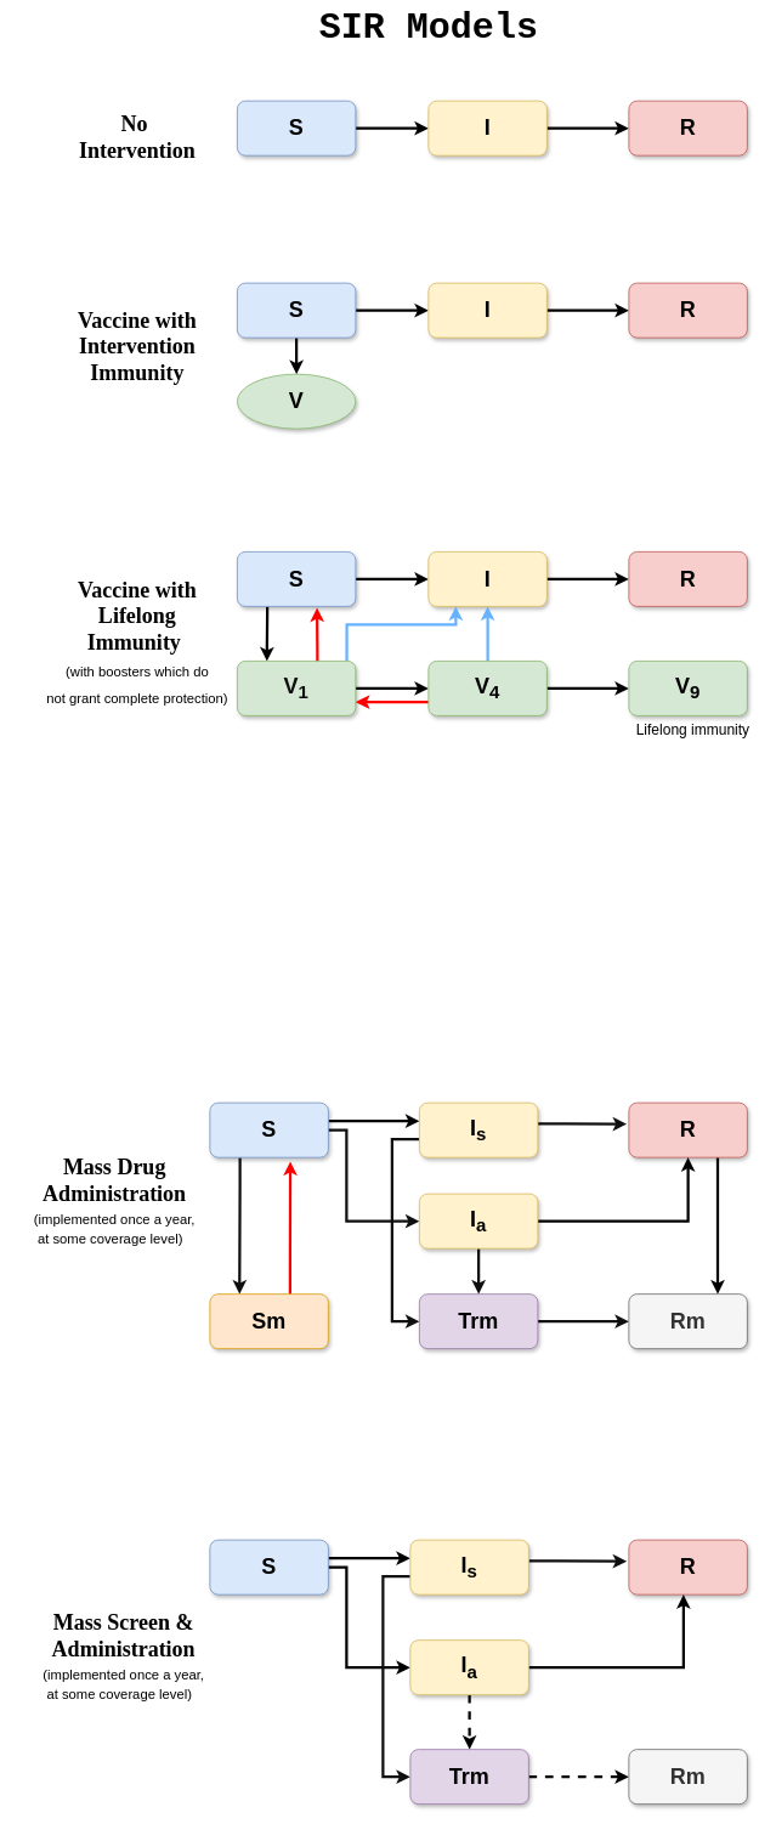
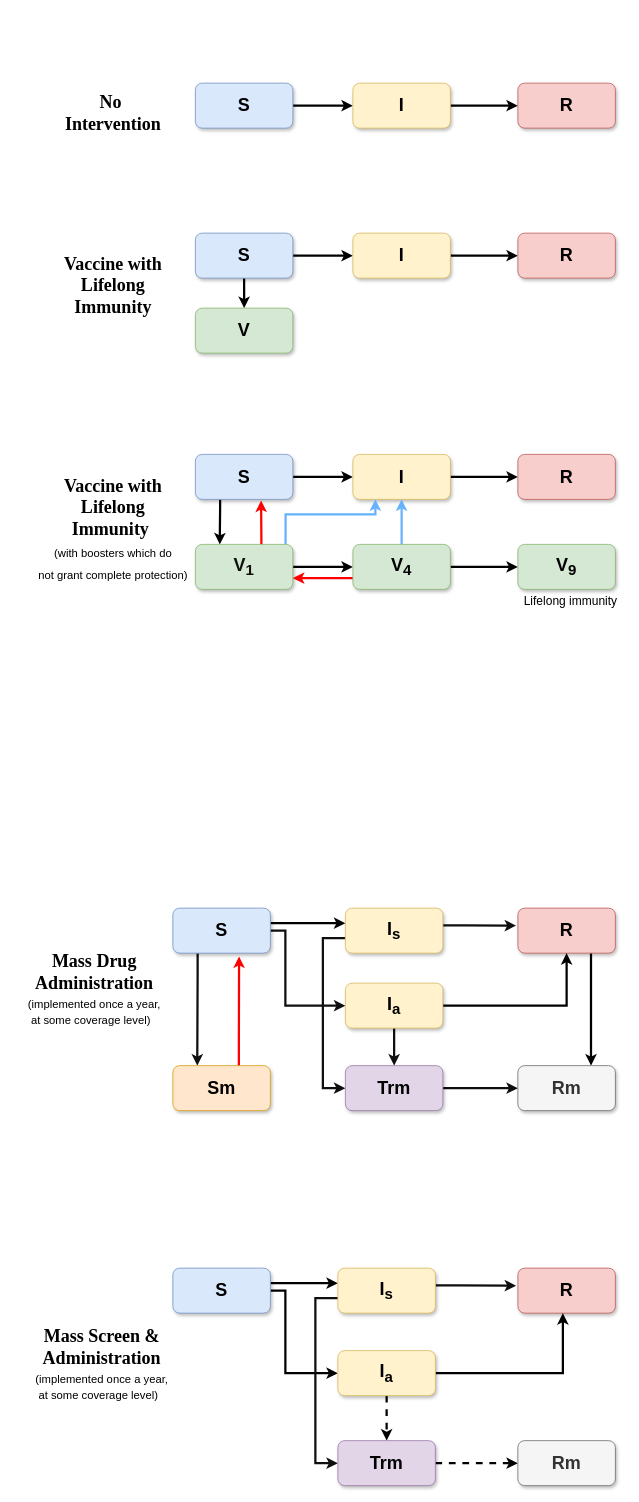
  <mxCell id="0" />
  <mxCell id="1" parent="0" />
  <mxCell id="2" style="edgeStyle=orthogonalEdgeStyle;rounded=0;orthogonalLoop=1;jettySize=auto;html=1;strokeWidth=3;" parent="1" source="3" target="5" edge="1"><mxGeometry relative="1" as="geometry" /></mxCell>
  <mxCell id="3" value="&lt;b&gt;&lt;font style=&quot;font-size: 24px&quot;&gt;S&lt;/font&gt;&lt;/b&gt;" style="rounded=1;whiteSpace=wrap;html=1;fillColor=#dae8fc;strokeColor=#6c8ebf;glass=0;shadow=1;sketch=0;" parent="1" vertex="1"><mxGeometry x="260" y="110" width="130" height="60" as="geometry" /></mxCell>
  <mxCell id="4" style="edgeStyle=orthogonalEdgeStyle;rounded=0;orthogonalLoop=1;jettySize=auto;html=1;entryX=0;entryY=0.5;entryDx=0;entryDy=0;strokeWidth=3;" parent="1" source="5" target="6" edge="1"><mxGeometry relative="1" as="geometry" /></mxCell>
  <mxCell id="5" value="&lt;font size=&quot;1&quot;&gt;&lt;b style=&quot;font-size: 24px&quot;&gt;I&lt;/b&gt;&lt;/font&gt;" style="rounded=1;whiteSpace=wrap;html=1;fillColor=#fff2cc;strokeColor=#d6b656;glass=0;shadow=1;" parent="1" vertex="1"><mxGeometry x="470" y="110" width="130" height="60" as="geometry" /></mxCell>
  <mxCell id="6" value="&lt;font style=&quot;font-size: 24px&quot;&gt;&lt;b&gt;R&lt;/b&gt;&lt;/font&gt;" style="rounded=1;whiteSpace=wrap;html=1;fillColor=#f8cecc;strokeColor=#b85450;shadow=1;" parent="1" vertex="1"><mxGeometry x="690" y="110" width="130" height="60" as="geometry" /></mxCell>
- <mxCell id="7" value="&lt;font face=&quot;Courier New&quot; style=&quot;font-size: 40px&quot;&gt;&lt;b&gt;SIR Models&lt;/b&gt;&lt;/font&gt;" style="text;html=1;strokeColor=none;fillColor=none;align=center;verticalAlign=middle;whiteSpace=wrap;rounded=0;" parent="1" vertex="1"><mxGeometry x="322.5" y="20" width="295" height="20" as="geometry" /></mxCell>
  <mxCell id="8" style="edgeStyle=orthogonalEdgeStyle;rounded=0;orthogonalLoop=1;jettySize=auto;html=1;strokeWidth=3;" parent="1" source="10" target="12" edge="1"><mxGeometry relative="1" as="geometry" /></mxCell>
  <mxCell id="9" style="edgeStyle=orthogonalEdgeStyle;rounded=0;orthogonalLoop=1;jettySize=auto;html=1;entryX=0.5;entryY=0;entryDx=0;entryDy=0;strokeWidth=3;" parent="1" source="10" target="14" edge="1"><mxGeometry relative="1" as="geometry" /></mxCell>
  <mxCell id="10" value="&lt;font style=&quot;font-size: 24px&quot;&gt;&lt;b&gt;S&lt;/b&gt;&lt;/font&gt;" style="rounded=1;whiteSpace=wrap;html=1;fillColor=#dae8fc;strokeColor=#6c8ebf;shadow=1;" parent="1" vertex="1"><mxGeometry x="260" y="310" width="130" height="60" as="geometry" /></mxCell>
  <mxCell id="11" style="edgeStyle=orthogonalEdgeStyle;rounded=0;orthogonalLoop=1;jettySize=auto;html=1;entryX=0;entryY=0.5;entryDx=0;entryDy=0;strokeWidth=3;" parent="1" source="12" target="13" edge="1"><mxGeometry relative="1" as="geometry" /></mxCell>
  <mxCell id="12" value="&lt;b&gt;&lt;font style=&quot;font-size: 24px&quot;&gt;I&lt;/font&gt;&lt;/b&gt;" style="rounded=1;whiteSpace=wrap;html=1;fillColor=#fff2cc;strokeColor=#d6b656;shadow=1;" parent="1" vertex="1"><mxGeometry x="470" y="310" width="130" height="60" as="geometry" /></mxCell>
  <mxCell id="13" value="&lt;font style=&quot;font-size: 24px&quot;&gt;&lt;b&gt;R&lt;/b&gt;&lt;/font&gt;" style="rounded=1;whiteSpace=wrap;html=1;fillColor=#f8cecc;strokeColor=#b85450;shadow=1;" parent="1" vertex="1"><mxGeometry x="690" y="310" width="130" height="60" as="geometry" /></mxCell>
- <mxCell id="14" value="&lt;font style=&quot;font-size: 24px&quot;&gt;&lt;b&gt;V&lt;/b&gt;&lt;/font&gt;" style="ellipse;whiteSpace=wrap;html=1;fillColor=#d5e8d4;strokeColor=#82b366;shadow=1;" parent="1" vertex="1"><mxGeometry x="260" y="410" width="130" height="60" as="geometry" /></mxCell>
+ <mxCell id="14" value="&lt;font style=&quot;font-size: 24px&quot;&gt;&lt;b&gt;V&lt;/b&gt;&lt;/font&gt;" style="rounded=1;whiteSpace=wrap;html=1;fillColor=#d5e8d4;strokeColor=#82b366;shadow=1;" parent="1" vertex="1"><mxGeometry x="260" y="410" width="130" height="60" as="geometry" /></mxCell>
  <mxCell id="15" style="edgeStyle=orthogonalEdgeStyle;rounded=0;orthogonalLoop=1;jettySize=auto;html=1;strokeWidth=3;" parent="1" source="17" target="19" edge="1"><mxGeometry relative="1" as="geometry" /></mxCell>
  <mxCell id="16" style="edgeStyle=orthogonalEdgeStyle;rounded=0;orthogonalLoop=1;jettySize=auto;html=1;entryX=0.25;entryY=0;entryDx=0;entryDy=0;fontSize=24;strokeWidth=3;" edge="1" parent="1" source="17" target="24"><mxGeometry relative="1" as="geometry"><Array as="points"><mxPoint x="293" y="675" /><mxPoint x="293" y="675" /></Array></mxGeometry></mxCell>
  <mxCell id="17" value="&lt;font style=&quot;font-size: 24px&quot;&gt;&lt;b&gt;S&lt;/b&gt;&lt;/font&gt;" style="rounded=1;whiteSpace=wrap;html=1;fillColor=#dae8fc;strokeColor=#6c8ebf;shadow=1;" parent="1" vertex="1"><mxGeometry x="260" y="605" width="130" height="60" as="geometry" /></mxCell>
  <mxCell id="18" style="edgeStyle=orthogonalEdgeStyle;rounded=0;orthogonalLoop=1;jettySize=auto;html=1;entryX=0;entryY=0.5;entryDx=0;entryDy=0;strokeWidth=3;" parent="1" source="19" target="20" edge="1"><mxGeometry relative="1" as="geometry" /></mxCell>
  <mxCell id="19" value="&lt;font style=&quot;font-size: 24px&quot;&gt;&lt;b&gt;I&lt;/b&gt;&lt;/font&gt;" style="rounded=1;whiteSpace=wrap;html=1;fillColor=#fff2cc;strokeColor=#d6b656;shadow=1;" parent="1" vertex="1"><mxGeometry x="470" y="605" width="130" height="60" as="geometry" /></mxCell>
  <mxCell id="20" value="&lt;font style=&quot;font-size: 24px&quot;&gt;&lt;b&gt;R&lt;/b&gt;&lt;/font&gt;" style="rounded=1;whiteSpace=wrap;html=1;fillColor=#f8cecc;strokeColor=#b85450;shadow=1;" parent="1" vertex="1"><mxGeometry x="690" y="605" width="130" height="60" as="geometry" /></mxCell>
  <mxCell id="21" style="edgeStyle=orthogonalEdgeStyle;rounded=0;orthogonalLoop=1;jettySize=auto;html=1;strokeWidth=3;" parent="1" source="24" target="28" edge="1"><mxGeometry relative="1" as="geometry" /></mxCell>
  <mxCell id="22" style="edgeStyle=orthogonalEdgeStyle;rounded=0;orthogonalLoop=1;jettySize=auto;html=1;exitX=0.925;exitY=0;exitDx=0;exitDy=0;exitPerimeter=0;strokeWidth=3;strokeColor=#66B2FF;" parent="1" source="24" target="19" edge="1"><mxGeometry relative="1" as="geometry"><Array as="points"><mxPoint x="380" y="685" /><mxPoint x="500" y="685" /></Array></mxGeometry></mxCell>
  <mxCell id="23" style="edgeStyle=orthogonalEdgeStyle;rounded=0;orthogonalLoop=1;jettySize=auto;html=1;entryX=0.674;entryY=1.026;entryDx=0;entryDy=0;entryPerimeter=0;fontSize=24;strokeColor=#FF0000;strokeWidth=3;" edge="1" parent="1" source="24" target="17"><mxGeometry relative="1" as="geometry"><Array as="points"><mxPoint x="348" y="715" /><mxPoint x="348" y="715" /></Array></mxGeometry></mxCell>
  <mxCell id="24" value="&lt;font style=&quot;font-size: 24px&quot; color=&quot;#0f0f0f&quot;&gt;&lt;b&gt;V&lt;sub&gt;1&lt;/sub&gt;&lt;/b&gt;&lt;/font&gt;" style="rounded=1;whiteSpace=wrap;html=1;fillColor=#d5e8d4;strokeColor=#82b366;shadow=1;" parent="1" vertex="1"><mxGeometry x="260" y="725" width="130" height="60" as="geometry" /></mxCell>
  <mxCell id="25" style="edgeStyle=orthogonalEdgeStyle;rounded=0;orthogonalLoop=1;jettySize=auto;html=1;entryX=0;entryY=0.5;entryDx=0;entryDy=0;strokeWidth=3;" parent="1" source="28" target="30" edge="1"><mxGeometry relative="1" as="geometry" /></mxCell>
  <mxCell id="26" style="edgeStyle=orthogonalEdgeStyle;rounded=0;orthogonalLoop=1;jettySize=auto;html=1;entryX=1;entryY=0.75;entryDx=0;entryDy=0;exitX=0;exitY=0.75;exitDx=0;exitDy=0;strokeWidth=3;strokeColor=#FF0000;" parent="1" source="28" target="24" edge="1"><mxGeometry relative="1" as="geometry" /></mxCell>
  <mxCell id="27" style="edgeStyle=orthogonalEdgeStyle;rounded=0;orthogonalLoop=1;jettySize=auto;html=1;strokeWidth=3;strokeColor=#66B2FF;" parent="1" source="28" edge="1"><mxGeometry relative="1" as="geometry"><mxPoint x="535" y="665" as="targetPoint" /><Array as="points"><mxPoint x="535" y="695" /><mxPoint x="535" y="695" /></Array></mxGeometry></mxCell>
  <mxCell id="28" value="&lt;font style=&quot;font-size: 24px&quot;&gt;&lt;b&gt;V&lt;sub&gt;4&lt;/sub&gt;&lt;/b&gt;&lt;/font&gt;" style="rounded=1;whiteSpace=wrap;html=1;fillColor=#d5e8d4;strokeColor=#82b366;shadow=1;" parent="1" vertex="1"><mxGeometry x="470" y="725" width="130" height="60" as="geometry" /></mxCell>
  <mxCell id="29" value="&lt;font style=&quot;font-size: 16px&quot;&gt;Lifelong immunity&lt;/font&gt;" style="text;html=1;align=center;verticalAlign=middle;resizable=0;points=[];autosize=1;" parent="1" vertex="1"><mxGeometry x="690" y="790" width="140" height="20" as="geometry" /></mxCell>
  <mxCell id="30" value="&lt;font style=&quot;font-size: 24px&quot;&gt;&lt;b&gt;V&lt;sub&gt;9&lt;/sub&gt;&lt;/b&gt;&lt;/font&gt;" style="rounded=1;whiteSpace=wrap;html=1;fillColor=#d5e8d4;strokeColor=#82b366;shadow=1;" parent="1" vertex="1"><mxGeometry x="690" y="725" width="130" height="60" as="geometry" /></mxCell>
  <mxCell id="31" style="edgeStyle=orthogonalEdgeStyle;rounded=0;orthogonalLoop=1;jettySize=auto;html=1;strokeWidth=3;" parent="1" source="34" target="37" edge="1"><mxGeometry relative="1" as="geometry"><Array as="points"><mxPoint x="410" y="1230" /><mxPoint x="410" y="1230" /></Array></mxGeometry></mxCell>
  <mxCell id="32" style="edgeStyle=orthogonalEdgeStyle;rounded=0;orthogonalLoop=1;jettySize=auto;html=1;entryX=0;entryY=0.5;entryDx=0;entryDy=0;strokeWidth=3;fontSize=24;strokeColor=#0F0F0F;" edge="1" parent="1" source="34" target="42"><mxGeometry relative="1" as="geometry"><Array as="points"><mxPoint x="380" y="1240" /><mxPoint x="380" y="1340" /></Array></mxGeometry></mxCell>
  <mxCell id="33" style="edgeStyle=orthogonalEdgeStyle;rounded=0;orthogonalLoop=1;jettySize=auto;html=1;entryX=0.25;entryY=0;entryDx=0;entryDy=0;strokeColor=#0F0F0F;strokeWidth=3;fontSize=24;" edge="1" parent="1" source="34" target="44"><mxGeometry relative="1" as="geometry"><Array as="points"><mxPoint x="263" y="1300" /><mxPoint x="263" y="1300" /></Array></mxGeometry></mxCell>
  <mxCell id="34" value="&lt;font style=&quot;font-size: 24px&quot;&gt;&lt;b&gt;S&lt;/b&gt;&lt;/font&gt;" style="rounded=1;whiteSpace=wrap;html=1;fillColor=#dae8fc;strokeColor=#6c8ebf;shadow=1;" parent="1" vertex="1"><mxGeometry x="230" y="1210" width="130" height="60" as="geometry" /></mxCell>
  <mxCell id="35" style="edgeStyle=orthogonalEdgeStyle;rounded=0;orthogonalLoop=1;jettySize=auto;html=1;entryX=-0.018;entryY=0.389;entryDx=0;entryDy=0;entryPerimeter=0;strokeColor=#0F0F0F;strokeWidth=3;fontSize=24;" edge="1" parent="1" source="37" target="39"><mxGeometry relative="1" as="geometry"><Array as="points"><mxPoint x="620" y="1233" /><mxPoint x="620" y="1233" /></Array></mxGeometry></mxCell>
  <mxCell id="36" style="edgeStyle=orthogonalEdgeStyle;rounded=0;orthogonalLoop=1;jettySize=auto;html=1;entryX=0;entryY=0.5;entryDx=0;entryDy=0;strokeColor=#0F0F0F;strokeWidth=3;fontSize=24;" edge="1" parent="1" source="37" target="46"><mxGeometry relative="1" as="geometry"><Array as="points"><mxPoint x="525" y="1250" /><mxPoint x="430" y="1250" /><mxPoint x="430" y="1450" /></Array></mxGeometry></mxCell>
  <mxCell id="37" value="&lt;b&gt;&lt;font style=&quot;font-size: 24px&quot;&gt;I&lt;sub&gt;s&lt;/sub&gt;&lt;/font&gt;&lt;/b&gt;" style="rounded=1;whiteSpace=wrap;html=1;fillColor=#fff2cc;strokeColor=#d6b656;shadow=1;" parent="1" vertex="1"><mxGeometry x="460" y="1210" width="130" height="60" as="geometry" /></mxCell>
  <mxCell id="38" style="edgeStyle=orthogonalEdgeStyle;rounded=0;orthogonalLoop=1;jettySize=auto;html=1;exitX=0.75;exitY=1;exitDx=0;exitDy=0;entryX=0.75;entryY=0;entryDx=0;entryDy=0;strokeWidth=3;" parent="1" source="39" target="47" edge="1"><mxGeometry relative="1" as="geometry" /></mxCell>
  <mxCell id="39" value="&lt;b&gt;&lt;font style=&quot;font-size: 24px&quot;&gt;R&lt;/font&gt;&lt;/b&gt;" style="rounded=1;whiteSpace=wrap;html=1;fillColor=#f8cecc;strokeColor=#b85450;shadow=1;" parent="1" vertex="1"><mxGeometry x="690" y="1210" width="130" height="60" as="geometry" /></mxCell>
  <mxCell id="40" style="edgeStyle=orthogonalEdgeStyle;rounded=0;orthogonalLoop=1;jettySize=auto;html=1;exitX=1;exitY=0.5;exitDx=0;exitDy=0;entryX=0.5;entryY=1;entryDx=0;entryDy=0;strokeWidth=3;" parent="1" source="42" target="39" edge="1"><mxGeometry relative="1" as="geometry" /></mxCell>
  <mxCell id="41" value="" style="edgeStyle=orthogonalEdgeStyle;rounded=0;orthogonalLoop=1;jettySize=auto;html=1;strokeColor=#0F0F0F;strokeWidth=3;fontSize=24;" edge="1" parent="1" source="42" target="46"><mxGeometry relative="1" as="geometry" /></mxCell>
  <mxCell id="42" value="&lt;font style=&quot;font-size: 24px&quot;&gt;&lt;b&gt;I&lt;sub&gt;a&lt;/sub&gt;&lt;/b&gt;&lt;/font&gt;" style="rounded=1;whiteSpace=wrap;html=1;fillColor=#fff2cc;strokeColor=#d6b656;shadow=1;" parent="1" vertex="1"><mxGeometry x="460" y="1310" width="130" height="60" as="geometry" /></mxCell>
  <mxCell id="43" style="edgeStyle=orthogonalEdgeStyle;rounded=0;orthogonalLoop=1;jettySize=auto;html=1;entryX=0.679;entryY=1.075;entryDx=0;entryDy=0;entryPerimeter=0;strokeWidth=3;fontSize=24;strokeColor=#FF0000;" edge="1" parent="1" source="44" target="34"><mxGeometry relative="1" as="geometry"><Array as="points"><mxPoint x="318" y="1380" /><mxPoint x="318" y="1380" /></Array></mxGeometry></mxCell>
  <mxCell id="44" value="&lt;font style=&quot;font-size: 24px&quot;&gt;&lt;b&gt;Sm&lt;/b&gt;&lt;/font&gt;" style="rounded=1;whiteSpace=wrap;html=1;shadow=1;fillColor=#ffe6cc;strokeColor=#d79b00;" parent="1" vertex="1"><mxGeometry x="230" y="1420" width="130" height="60" as="geometry" /></mxCell>
  <mxCell id="45" style="edgeStyle=orthogonalEdgeStyle;rounded=0;orthogonalLoop=1;jettySize=auto;html=1;entryX=0;entryY=0.5;entryDx=0;entryDy=0;strokeColor=#0F0F0F;strokeWidth=3;fontSize=24;" edge="1" parent="1" source="46" target="47"><mxGeometry relative="1" as="geometry" /></mxCell>
  <mxCell id="46" value="&lt;font style=&quot;font-size: 24px&quot;&gt;&lt;b&gt;Trm&lt;/b&gt;&lt;/font&gt;" style="rounded=1;whiteSpace=wrap;html=1;fillColor=#e1d5e7;strokeColor=#9673a6;shadow=1;" parent="1" vertex="1"><mxGeometry x="460" y="1420" width="130" height="60" as="geometry" /></mxCell>
  <mxCell id="47" value="&lt;font style=&quot;font-size: 24px&quot;&gt;&lt;b&gt;Rm&lt;/b&gt;&lt;/font&gt;" style="rounded=1;whiteSpace=wrap;html=1;shadow=1;fillColor=#f5f5f5;strokeColor=#666666;fontColor=#333333;" parent="1" vertex="1"><mxGeometry x="690" y="1420" width="130" height="60" as="geometry" /></mxCell>
  <mxCell id="48" style="edgeStyle=orthogonalEdgeStyle;rounded=0;orthogonalLoop=1;jettySize=auto;html=1;strokeWidth=3;" parent="1" source="50" target="53" edge="1"><mxGeometry relative="1" as="geometry"><Array as="points"><mxPoint x="430" y="1710" /><mxPoint x="430" y="1710" /></Array></mxGeometry></mxCell>
  <mxCell id="49" style="edgeStyle=orthogonalEdgeStyle;rounded=0;orthogonalLoop=1;jettySize=auto;html=1;entryX=0;entryY=0.5;entryDx=0;entryDy=0;strokeWidth=3;" parent="1" source="50" target="57" edge="1"><mxGeometry relative="1" as="geometry"><Array as="points"><mxPoint x="380" y="1720" /><mxPoint x="380" y="1830" /></Array></mxGeometry></mxCell>
  <mxCell id="50" value="&lt;font style=&quot;font-size: 24px&quot;&gt;&lt;b&gt;S&lt;/b&gt;&lt;/font&gt;" style="rounded=1;whiteSpace=wrap;html=1;fillColor=#dae8fc;strokeColor=#6c8ebf;shadow=1;" parent="1" vertex="1"><mxGeometry x="230" y="1690" width="130" height="60" as="geometry" /></mxCell>
  <mxCell id="51" style="edgeStyle=orthogonalEdgeStyle;rounded=0;orthogonalLoop=1;jettySize=auto;html=1;entryX=-0.018;entryY=0.389;entryDx=0;entryDy=0;entryPerimeter=0;strokeWidth=3;fontSize=24;strokeColor=#0F0F0F;" edge="1" parent="1" source="53" target="54"><mxGeometry relative="1" as="geometry"><Array as="points"><mxPoint x="610" y="1713" /><mxPoint x="610" y="1713" /></Array></mxGeometry></mxCell>
  <mxCell id="52" style="edgeStyle=orthogonalEdgeStyle;rounded=0;orthogonalLoop=1;jettySize=auto;html=1;entryX=0;entryY=0.5;entryDx=0;entryDy=0;strokeColor=#0F0F0F;strokeWidth=3;fontSize=24;" edge="1" parent="1" source="53" target="59"><mxGeometry relative="1" as="geometry"><Array as="points"><mxPoint x="420" y="1730" /><mxPoint x="420" y="1950" /></Array></mxGeometry></mxCell>
  <mxCell id="53" value="&lt;font style=&quot;font-size: 24px&quot;&gt;&lt;b&gt;I&lt;sub&gt;s&lt;/sub&gt;&lt;/b&gt;&lt;/font&gt;" style="rounded=1;whiteSpace=wrap;html=1;fillColor=#fff2cc;strokeColor=#d6b656;shadow=1;" parent="1" vertex="1"><mxGeometry x="450" y="1690" width="130" height="60" as="geometry" /></mxCell>
  <mxCell id="54" value="&lt;b&gt;&lt;font style=&quot;font-size: 24px&quot;&gt;R&lt;/font&gt;&lt;/b&gt;" style="rounded=1;whiteSpace=wrap;html=1;fillColor=#f8cecc;strokeColor=#b85450;shadow=1;" parent="1" vertex="1"><mxGeometry x="690" y="1690" width="130" height="60" as="geometry" /></mxCell>
  <mxCell id="55" style="edgeStyle=orthogonalEdgeStyle;rounded=0;orthogonalLoop=1;jettySize=auto;html=1;exitX=1;exitY=0.5;exitDx=0;exitDy=0;strokeWidth=3;" parent="1" source="57" target="54" edge="1"><mxGeometry relative="1" as="geometry"><Array as="points"><mxPoint x="750" y="1830" /></Array></mxGeometry></mxCell>
  <mxCell id="56" style="edgeStyle=orthogonalEdgeStyle;rounded=0;orthogonalLoop=1;jettySize=auto;html=1;entryX=0.5;entryY=0;entryDx=0;entryDy=0;dashed=1;strokeWidth=3;" parent="1" source="57" target="59" edge="1"><mxGeometry relative="1" as="geometry" /></mxCell>
  <mxCell id="57" value="&lt;font style=&quot;font-size: 24px&quot;&gt;&lt;b&gt;I&lt;sub&gt;a&lt;/sub&gt;&lt;/b&gt;&lt;/font&gt;" style="rounded=1;whiteSpace=wrap;html=1;fillColor=#fff2cc;strokeColor=#d6b656;shadow=1;" parent="1" vertex="1"><mxGeometry x="450" y="1800" width="130" height="60" as="geometry" /></mxCell>
  <mxCell id="58" style="edgeStyle=orthogonalEdgeStyle;rounded=0;orthogonalLoop=1;jettySize=auto;html=1;dashed=1;strokeWidth=3;" parent="1" source="59" target="60" edge="1"><mxGeometry relative="1" as="geometry" /></mxCell>
  <mxCell id="59" value="&lt;font style=&quot;font-size: 24px&quot;&gt;&lt;b&gt;Trm&lt;/b&gt;&lt;/font&gt;" style="rounded=1;whiteSpace=wrap;html=1;fillColor=#e1d5e7;strokeColor=#9673a6;shadow=1;" parent="1" vertex="1"><mxGeometry x="450" y="1920" width="130" height="60" as="geometry" /></mxCell>
  <mxCell id="60" value="&lt;b&gt;&lt;font style=&quot;font-size: 24px&quot;&gt;Rm&lt;/font&gt;&lt;/b&gt;" style="rounded=1;whiteSpace=wrap;html=1;fillColor=#f5f5f5;strokeColor=#666666;fontColor=#333333;shadow=1;" parent="1" vertex="1"><mxGeometry x="690" y="1920" width="130" height="60" as="geometry" /></mxCell>
  <mxCell id="61" value="&lt;blockquote style=&quot;font-size: 24px&quot;&gt;&lt;b&gt;&lt;font face=&quot;Georgia&quot;&gt;&lt;font style=&quot;font-size: 24px&quot;&gt;No&amp;nbsp;&lt;br&gt;&lt;/font&gt;Intervention&lt;/font&gt;&lt;/b&gt;&lt;/blockquote&gt;" style="text;html=1;align=center;verticalAlign=middle;resizable=0;points=[];autosize=1;spacing=0;horizontal=1;" vertex="1" parent="1"><mxGeometry x="25" y="110" width="250" height="80" as="geometry" /></mxCell>
- <mxCell id="62" value="&lt;b&gt;&lt;font face=&quot;Georgia&quot;&gt;Vaccine with&lt;br&gt;Intervention &lt;br&gt;Immunity&lt;/font&gt;&lt;/b&gt;" style="text;html=1;align=center;verticalAlign=middle;resizable=0;points=[];autosize=1;fontSize=24;" vertex="1" parent="1"><mxGeometry x="65" y="330" width="170" height="100" as="geometry" /></mxCell>
+ <mxCell id="62" value="&lt;b&gt;&lt;font face=&quot;Georgia&quot;&gt;Vaccine with&lt;br&gt;Lifelong &lt;br&gt;Immunity&lt;/font&gt;&lt;/b&gt;" style="text;html=1;align=center;verticalAlign=middle;resizable=0;points=[];autosize=1;fontSize=24;" vertex="1" parent="1"><mxGeometry x="65" y="330" width="170" height="100" as="geometry" /></mxCell>
  <mxCell id="63" value="&lt;b&gt;&lt;font face=&quot;Georgia&quot;&gt;Vaccine with &lt;br&gt;Lifelong &lt;br&gt;Immunity&lt;/font&gt;&lt;/b&gt;&amp;nbsp;&lt;br&gt;&lt;font style=&quot;font-size: 15px&quot;&gt;(with boosters which do &lt;br&gt;not grant complete protection)&lt;/font&gt;" style="text;html=1;align=center;verticalAlign=middle;resizable=0;points=[];autosize=1;fontSize=24;" vertex="1" parent="1"><mxGeometry x="45" y="625" width="210" height="160" as="geometry" /></mxCell>
  <mxCell id="64" value="&lt;font face=&quot;Georgia&quot;&gt;&lt;b&gt;Mass Drug &lt;br&gt;Administration&lt;/b&gt;&lt;/font&gt;" style="text;html=1;align=center;verticalAlign=middle;resizable=0;points=[];autosize=1;fontSize=24;" vertex="1" parent="1"><mxGeometry x="20" y="1260" width="210" height="70" as="geometry" /></mxCell>
  <mxCell id="65" value="&lt;font style=&quot;font-size: 15px&quot;&gt;&lt;font style=&quot;font-size: 15px&quot;&gt;(implemented once a year,&lt;br&gt;&lt;div&gt;&lt;div style=&quot;text-align: left&quot;&gt;&amp;nbsp;at some coverage level)&lt;/div&gt;&lt;/div&gt;&lt;/font&gt;&lt;/font&gt;" style="text;html=1;align=center;verticalAlign=middle;resizable=0;points=[];autosize=1;fontSize=24;" vertex="1" parent="1"><mxGeometry y="1310" width="190" height="70" as="geometry" x="30" /></mxCell>
  <mxCell id="66" value="&lt;font face=&quot;Georgia&quot;&gt;&lt;b&gt;Mass Screen &amp;amp; &lt;br&gt;Administration&lt;/b&gt;&lt;/font&gt;" style="text;html=1;align=center;verticalAlign=middle;resizable=0;points=[];autosize=1;fontSize=24;" vertex="1" parent="1"><mxGeometry y="1760" width="210" height="70" as="geometry" x="30" /></mxCell>
  <mxCell id="67" value="&lt;font style=&quot;font-size: 15px&quot;&gt;&lt;font style=&quot;font-size: 15px&quot;&gt;(implemented once a year,&lt;br&gt;&lt;div&gt;&lt;div style=&quot;text-align: left&quot;&gt;&amp;nbsp;at some coverage level)&lt;/div&gt;&lt;/div&gt;&lt;/font&gt;&lt;/font&gt;" style="text;html=1;align=center;verticalAlign=middle;resizable=0;points=[];autosize=1;fontSize=24;" vertex="1" parent="1"><mxGeometry x="40" y="1810" width="190" height="70" as="geometry" /></mxCell>
